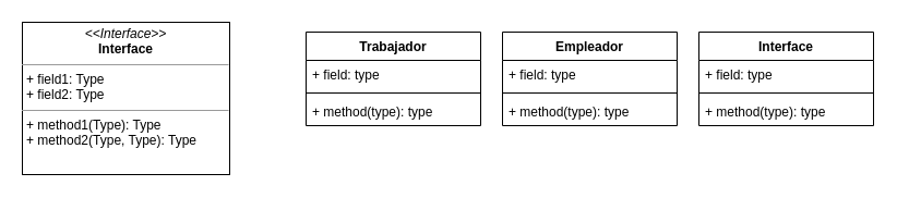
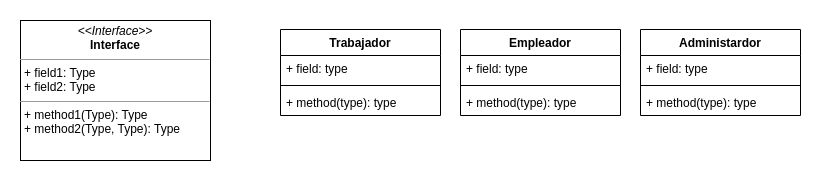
  <mxCell id="0" />
  <mxCell id="1" parent="0" />
  <mxCell id="2" value="&lt;p style=&quot;margin:0px;margin-top:4px;text-align:center;&quot;&gt;&lt;i&gt;&amp;lt;&amp;lt;Interface&amp;gt;&amp;gt;&lt;/i&gt;&lt;br/&gt;&lt;b&gt;Interface&lt;/b&gt;&lt;/p&gt;&lt;hr size=&quot;1&quot;/&gt;&lt;p style=&quot;margin:0px;margin-left:4px;&quot;&gt;+ field1: Type&lt;br/&gt;+ field2: Type&lt;/p&gt;&lt;hr size=&quot;1&quot;/&gt;&lt;p style=&quot;margin:0px;margin-left:4px;&quot;&gt;+ method1(Type): Type&lt;br/&gt;+ method2(Type, Type): Type&lt;/p&gt;" style="verticalAlign=top;align=left;overflow=fill;fontSize=12;fontFamily=Helvetica;html=1;" vertex="1" parent="1"><mxGeometry x="20" y="20" width="190" height="140" as="geometry" /></mxCell>
- <mxCell id="3" value="Interface" style="swimlane;fontStyle=1;align=center;verticalAlign=top;childLayout=stackLayout;horizontal=1;startSize=26;horizontalStack=0;resizeParent=1;resizeParentMax=0;resizeLast=0;collapsible=1;marginBottom=0;" vertex="1" parent="1"><mxGeometry x="640" y="29" width="160" height="86" as="geometry" /></mxCell>
+ <mxCell id="3" value="Administardor" style="swimlane;fontStyle=1;align=center;verticalAlign=top;childLayout=stackLayout;horizontal=1;startSize=26;horizontalStack=0;resizeParent=1;resizeParentMax=0;resizeLast=0;collapsible=1;marginBottom=0;" vertex="1" parent="1"><mxGeometry x="640" y="29" width="160" height="86" as="geometry" /></mxCell>
  <mxCell id="4" value="+ field: type" style="text;strokeColor=none;fillColor=none;align=left;verticalAlign=top;spacingLeft=4;spacingRight=4;overflow=hidden;rotatable=0;points=[[0,0.5],[1,0.5]];portConstraint=eastwest;" vertex="1" parent="3"><mxGeometry y="26" width="160" height="26" as="geometry" /></mxCell>
  <mxCell id="5" value="" style="line;strokeWidth=1;fillColor=none;align=left;verticalAlign=middle;spacingTop=-1;spacingLeft=3;spacingRight=3;rotatable=0;labelPosition=right;points=[];portConstraint=eastwest;strokeColor=inherit;" vertex="1" parent="3"><mxGeometry y="52" width="160" height="8" as="geometry" /></mxCell>
  <mxCell id="6" value="+ method(type): type" style="text;strokeColor=none;fillColor=none;align=left;verticalAlign=top;spacingLeft=4;spacingRight=4;overflow=hidden;rotatable=0;points=[[0,0.5],[1,0.5]];portConstraint=eastwest;" vertex="1" parent="3"><mxGeometry y="60" width="160" height="26" as="geometry" /></mxCell>
  <mxCell id="7" value="Empleador" style="swimlane;fontStyle=1;align=center;verticalAlign=top;childLayout=stackLayout;horizontal=1;startSize=26;horizontalStack=0;resizeParent=1;resizeParentMax=0;resizeLast=0;collapsible=1;marginBottom=0;" vertex="1" parent="1"><mxGeometry x="460" y="29" width="160" height="86" as="geometry" /></mxCell>
  <mxCell id="8" value="+ field: type" style="text;strokeColor=none;fillColor=none;align=left;verticalAlign=top;spacingLeft=4;spacingRight=4;overflow=hidden;rotatable=0;points=[[0,0.5],[1,0.5]];portConstraint=eastwest;" vertex="1" parent="7"><mxGeometry y="26" width="160" height="26" as="geometry" /></mxCell>
  <mxCell id="9" value="" style="line;strokeWidth=1;fillColor=none;align=left;verticalAlign=middle;spacingTop=-1;spacingLeft=3;spacingRight=3;rotatable=0;labelPosition=right;points=[];portConstraint=eastwest;strokeColor=inherit;" vertex="1" parent="7"><mxGeometry y="52" width="160" height="8" as="geometry" /></mxCell>
  <mxCell id="10" value="+ method(type): type" style="text;strokeColor=none;fillColor=none;align=left;verticalAlign=top;spacingLeft=4;spacingRight=4;overflow=hidden;rotatable=0;points=[[0,0.5],[1,0.5]];portConstraint=eastwest;" vertex="1" parent="7"><mxGeometry y="60" width="160" height="26" as="geometry" /></mxCell>
  <mxCell id="11" value="Trabajador" style="swimlane;fontStyle=1;align=center;verticalAlign=top;childLayout=stackLayout;horizontal=1;startSize=26;horizontalStack=0;resizeParent=1;resizeParentMax=0;resizeLast=0;collapsible=1;marginBottom=0;" vertex="1" parent="1"><mxGeometry x="280" y="29" width="160" height="86" as="geometry" /></mxCell>
  <mxCell id="12" value="+ field: type" style="text;strokeColor=none;fillColor=none;align=left;verticalAlign=top;spacingLeft=4;spacingRight=4;overflow=hidden;rotatable=0;points=[[0,0.5],[1,0.5]];portConstraint=eastwest;" vertex="1" parent="11"><mxGeometry y="26" width="160" height="26" as="geometry" /></mxCell>
  <mxCell id="13" value="" style="line;strokeWidth=1;fillColor=none;align=left;verticalAlign=middle;spacingTop=-1;spacingLeft=3;spacingRight=3;rotatable=0;labelPosition=right;points=[];portConstraint=eastwest;strokeColor=inherit;" vertex="1" parent="11"><mxGeometry y="52" width="160" height="8" as="geometry" /></mxCell>
  <mxCell id="14" value="+ method(type): type" style="text;strokeColor=none;fillColor=none;align=left;verticalAlign=top;spacingLeft=4;spacingRight=4;overflow=hidden;rotatable=0;points=[[0,0.5],[1,0.5]];portConstraint=eastwest;" vertex="1" parent="11"><mxGeometry y="60" width="160" height="26" as="geometry" /></mxCell>
